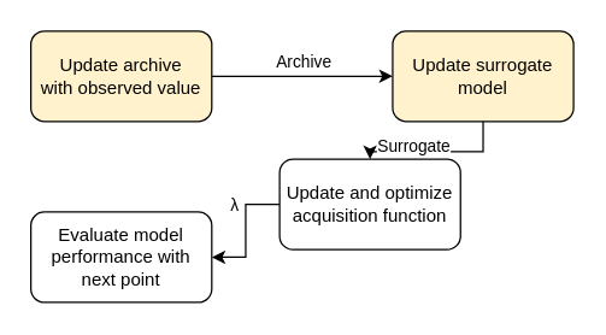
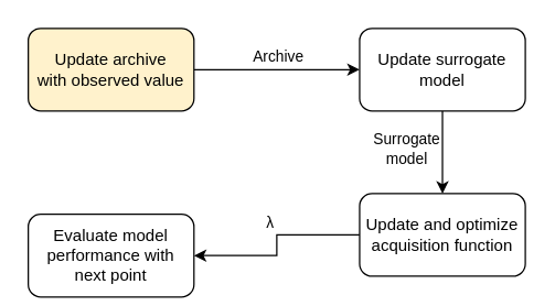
  <mxCell id="0" />
  <mxCell id="1" parent="0" />
  <mxCell id="2" style="edgeStyle=orthogonalEdgeStyle;rounded=0;orthogonalLoop=1;jettySize=auto;html=1;entryX=0;entryY=0.5;entryDx=0;entryDy=0;" edge="1" parent="1" source="4" target="7"><mxGeometry relative="1" as="geometry" /></mxCell>
  <mxCell id="3" value="Archive" style="edgeLabel;html=1;align=center;verticalAlign=middle;resizable=0;points=[];" vertex="1" connectable="0" parent="2"><mxGeometry x="-0.086" y="-1" relative="1" as="geometry"><mxPoint x="5" y="-11" as="offset" /></mxGeometry></mxCell>
  <mxCell id="4" value="&lt;div&gt;Update archive&lt;/div&gt;&lt;div&gt;with observed value&lt;br&gt;&lt;/div&gt;" style="rounded=1;whiteSpace=wrap;html=1;fillColor=#fff2cc;" vertex="1" parent="1"><mxGeometry x="20" y="20" width="120" height="60" as="geometry" /></mxCell>
  <mxCell id="5" style="edgeStyle=orthogonalEdgeStyle;rounded=0;orthogonalLoop=1;jettySize=auto;html=1;entryX=0.5;entryY=0;entryDx=0;entryDy=0;" edge="1" parent="1" source="7" target="10"><mxGeometry relative="1" as="geometry" /></mxCell>
  <mxCell id="6" value="&lt;div&gt;Surrogate&lt;/div&gt;&lt;div&gt;model&lt;/div&gt;" style="edgeLabel;html=1;align=center;verticalAlign=middle;resizable=0;points=[];" vertex="1" connectable="0" parent="5"><mxGeometry x="-0.207" relative="1" as="geometry"><mxPoint x="-27" y="3" as="offset" /></mxGeometry></mxCell>
- <mxCell id="7" value="&lt;div&gt;Update surrogate model&lt;br&gt;&lt;/div&gt;" style="rounded=1;whiteSpace=wrap;html=1;fillColor=#fff2cc;" vertex="1" parent="1"><mxGeometry x="260" y="20" width="120" height="60" as="geometry" /></mxCell>
+ <mxCell id="7" value="&lt;div&gt;Update surrogate model&lt;br&gt;&lt;/div&gt;" style="rounded=1;whiteSpace=wrap;html=1;" vertex="1" parent="1"><mxGeometry x="260" y="20" width="120" height="60" as="geometry" /></mxCell>
  <mxCell id="8" style="edgeStyle=orthogonalEdgeStyle;rounded=0;orthogonalLoop=1;jettySize=auto;html=1;" edge="1" parent="1" source="10" target="11"><mxGeometry relative="1" as="geometry" /></mxCell>
  <mxCell id="9" value="λ" style="edgeLabel;html=1;align=center;verticalAlign=middle;resizable=0;points=[];" vertex="1" connectable="0" parent="8"><mxGeometry x="-0.157" y="1" relative="1" as="geometry"><mxPoint x="-9" y="-11" as="offset" /></mxGeometry></mxCell>
- <mxCell id="10" value="&lt;div&gt;Update and optimize acquisition function&lt;br&gt;&lt;/div&gt;" style="rounded=1;whiteSpace=wrap;html=1;" vertex="1" parent="1"><mxGeometry x="185" y="105" width="120" height="60" as="geometry" /></mxCell>
- <mxCell id="11" value="Evaluate model performance with next point" style="rounded=1;whiteSpace=wrap;html=1;" vertex="1" parent="1"><mxGeometry x="20" y="140" width="120" height="60" as="geometry" /></mxCell>
+ <mxCell id="10" value="&lt;div&gt;Update and optimize acquisition function&lt;br&gt;&lt;/div&gt;" style="rounded=1;whiteSpace=wrap;html=1;" vertex="1" parent="1"><mxGeometry x="260" y="140" width="120" height="60" as="geometry" /></mxCell>
+ <mxCell id="11" value="Evaluate model performance with next point" style="rounded=1;whiteSpace=wrap;html=1;" vertex="1" parent="1"><mxGeometry x="20" y="155" width="120" height="60" as="geometry" /></mxCell>
